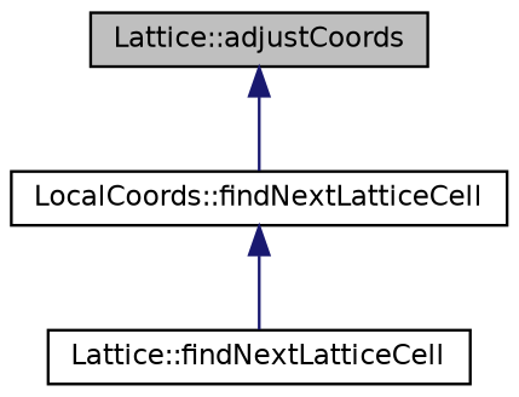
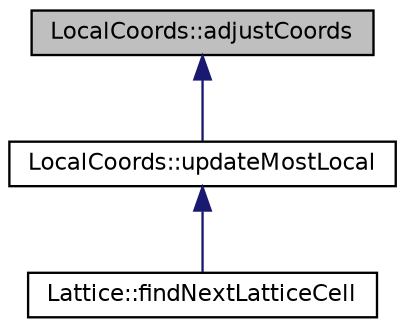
  digraph {
    rankdir=TB
    node [color=black fillcolor=white fontname=Helvetica fontsize=10 shape=record style=filled]
    edge [color=midnightblue dir=back fontname=Helvetica fontsize=10 labelfontname=Helvetica labelfontsize=10 style=solid]
-   n1 [fillcolor=grey75 fontcolor=black height=0.2 label="Lattice::adjustCoords" width=0.4]
-   n2 [height=0.2 label="LocalCoords::findNextLatticeCell" width=0.4]
+   n1 [fillcolor=grey75 fontcolor=black height=0.2 label="LocalCoords::adjustCoords" width=0.4]
+   n2 [height=0.2 label="LocalCoords::updateMostLocal" width=0.4]
    n3 [height=0.2 label="Lattice::findNextLatticeCell" width=0.4]
    n1 -> n2
    n2 -> n3
  }
